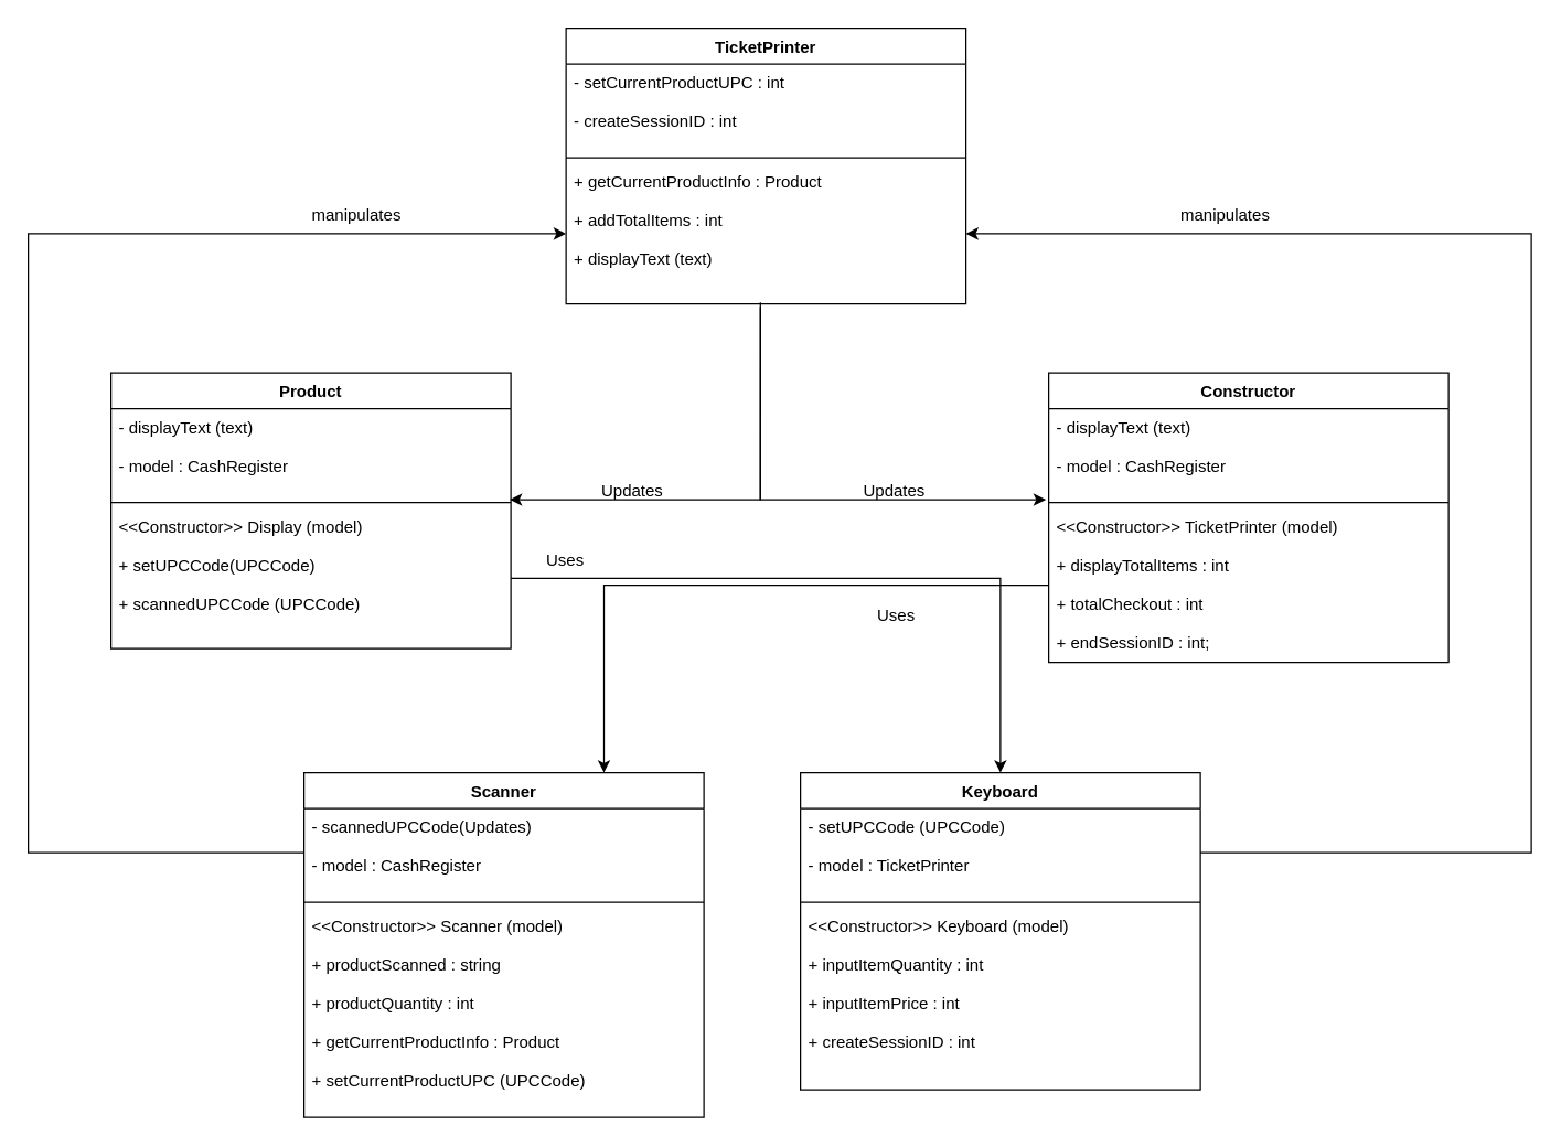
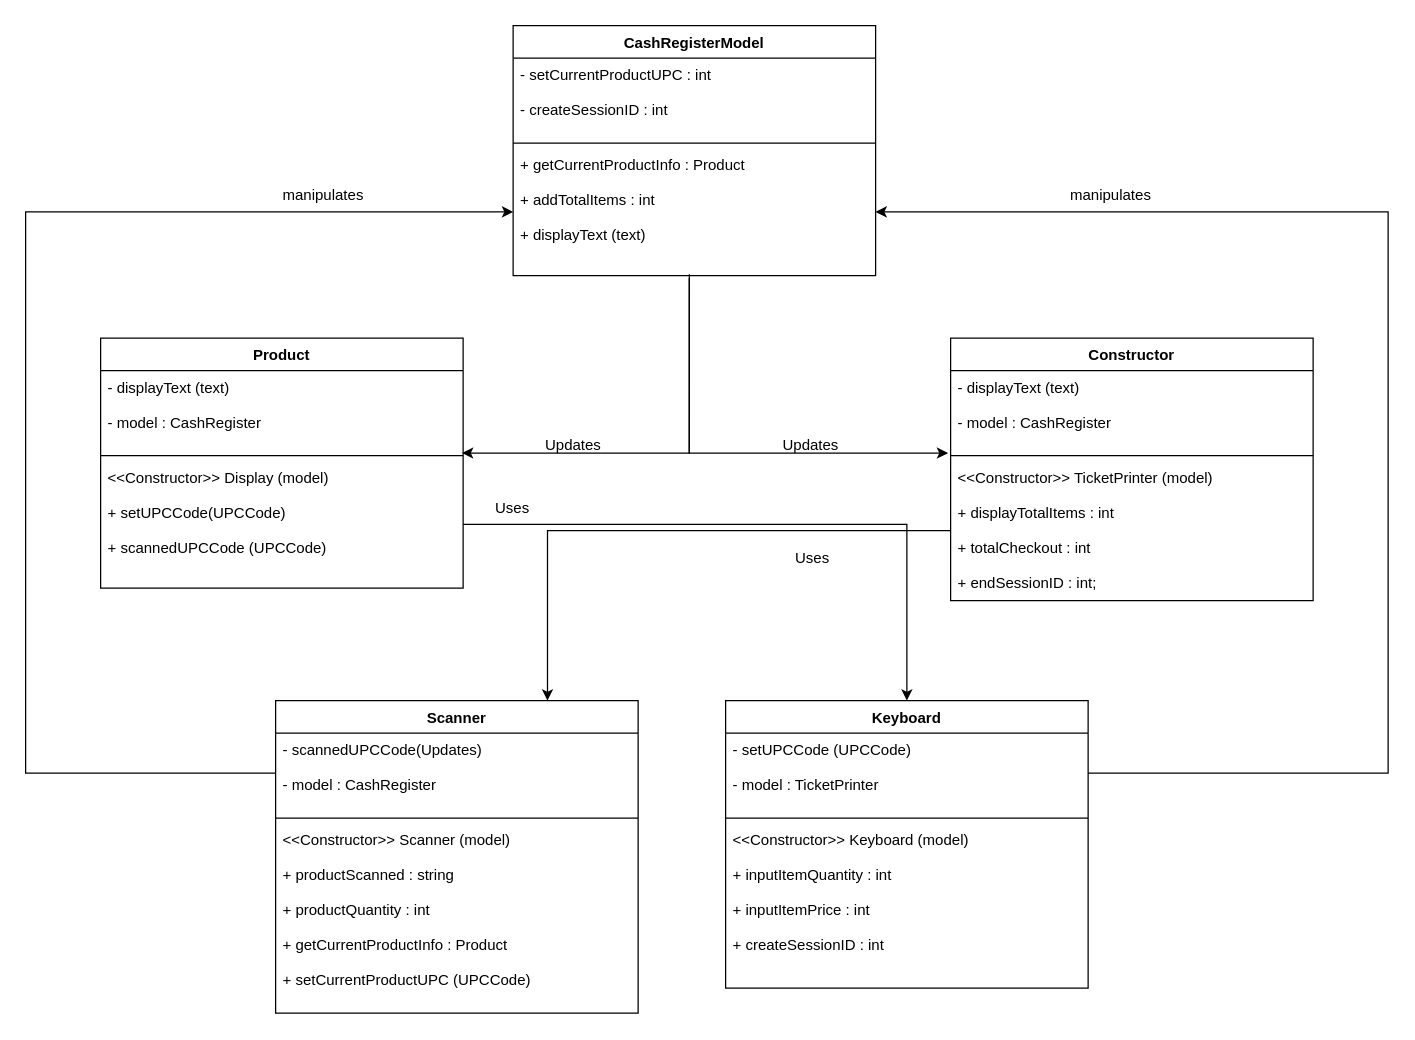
  <mxCell id="0" />
  <mxCell id="1" parent="0" />
- <mxCell id="2" value="TicketPrinter" style="swimlane;fontStyle=1;align=center;verticalAlign=top;childLayout=stackLayout;horizontal=1;startSize=26;horizontalStack=0;resizeParent=1;resizeParentMax=0;resizeLast=0;collapsible=1;marginBottom=0;" parent="1" vertex="1"><mxGeometry x="410" y="20" width="290" height="200" as="geometry" /></mxCell>
+ <mxCell id="2" value="CashRegisterModel" style="swimlane;fontStyle=1;align=center;verticalAlign=top;childLayout=stackLayout;horizontal=1;startSize=26;horizontalStack=0;resizeParent=1;resizeParentMax=0;resizeLast=0;collapsible=1;marginBottom=0;" parent="1" vertex="1"><mxGeometry x="410" y="20" width="290" height="200" as="geometry" /></mxCell>
  <mxCell id="3" value="- setCurrentProductUPC : int &#10;&#10;- createSessionID : int " style="text;strokeColor=none;fillColor=none;align=left;verticalAlign=top;spacingLeft=4;spacingRight=4;overflow=hidden;rotatable=0;points=[[0,0.5],[1,0.5]];portConstraint=eastwest;" parent="2" vertex="1"><mxGeometry y="26" width="290" height="64" as="geometry" /></mxCell>
  <mxCell id="4" value="" style="line;strokeWidth=1;fillColor=none;align=left;verticalAlign=middle;spacingTop=-1;spacingLeft=3;spacingRight=3;rotatable=0;labelPosition=right;points=[];portConstraint=eastwest;" parent="2" vertex="1"><mxGeometry y="90" width="290" height="8" as="geometry" /></mxCell>
  <mxCell id="5" value="+ getCurrentProductInfo : Product&#10;&#10;+ addTotalItems : int&#10;&#10;+ displayText (text)&#10;" style="text;strokeColor=none;fillColor=none;align=left;verticalAlign=top;spacingLeft=4;spacingRight=4;overflow=hidden;rotatable=0;points=[[0,0.5],[1,0.5]];portConstraint=eastwest;" parent="2" vertex="1"><mxGeometry y="98" width="290" height="102" as="geometry" /></mxCell>
  <mxCell id="6" value="Product" style="swimlane;fontStyle=1;align=center;verticalAlign=top;childLayout=stackLayout;horizontal=1;startSize=26;horizontalStack=0;resizeParent=1;resizeParentMax=0;resizeLast=0;collapsible=1;marginBottom=0;" parent="1" vertex="1"><mxGeometry x="80" y="270" width="290" height="200" as="geometry" /></mxCell>
  <mxCell id="7" value="- displayText (text)&#10;&#10;- model : CashRegister" style="text;strokeColor=none;fillColor=none;align=left;verticalAlign=top;spacingLeft=4;spacingRight=4;overflow=hidden;rotatable=0;points=[[0,0.5],[1,0.5]];portConstraint=eastwest;" parent="6" vertex="1"><mxGeometry y="26" width="290" height="64" as="geometry" /></mxCell>
  <mxCell id="8" value="" style="line;strokeWidth=1;fillColor=none;align=left;verticalAlign=middle;spacingTop=-1;spacingLeft=3;spacingRight=3;rotatable=0;labelPosition=right;points=[];portConstraint=eastwest;" parent="6" vertex="1"><mxGeometry y="90" width="290" height="8" as="geometry" /></mxCell>
  <mxCell id="9" value="&lt;&lt;Constructor&gt;&gt; Display (model)&#10;&#10;+ setUPCCode(UPCCode)&#10;&#10;+ scannedUPCCode (UPCCode)" style="text;strokeColor=none;fillColor=none;align=left;verticalAlign=top;spacingLeft=4;spacingRight=4;overflow=hidden;rotatable=0;points=[[0,0.5],[1,0.5]];portConstraint=eastwest;" parent="6" vertex="1"><mxGeometry y="98" width="290" height="102" as="geometry" /></mxCell>
  <mxCell id="10" value="Constructor" style="swimlane;fontStyle=1;align=center;verticalAlign=top;childLayout=stackLayout;horizontal=1;startSize=26;horizontalStack=0;resizeParent=1;resizeParentMax=0;resizeLast=0;collapsible=1;marginBottom=0;" parent="1" vertex="1"><mxGeometry x="760" y="270" width="290" height="210" as="geometry" /></mxCell>
  <mxCell id="11" value="- displayText (text)&#10;&#10;- model : CashRegister" style="text;strokeColor=none;fillColor=none;align=left;verticalAlign=top;spacingLeft=4;spacingRight=4;overflow=hidden;rotatable=0;points=[[0,0.5],[1,0.5]];portConstraint=eastwest;" parent="10" vertex="1"><mxGeometry y="26" width="290" height="64" as="geometry" /></mxCell>
  <mxCell id="12" value="" style="line;strokeWidth=1;fillColor=none;align=left;verticalAlign=middle;spacingTop=-1;spacingLeft=3;spacingRight=3;rotatable=0;labelPosition=right;points=[];portConstraint=eastwest;" parent="10" vertex="1"><mxGeometry y="90" width="290" height="8" as="geometry" /></mxCell>
  <mxCell id="13" value="&lt;&lt;Constructor&gt;&gt; TicketPrinter (model)&#10;&#10;+ displayTotalItems : int&#10;&#10;+ totalCheckout : int&#10;&#10;+ endSessionID : int;&#10;" style="text;strokeColor=none;fillColor=none;align=left;verticalAlign=top;spacingLeft=4;spacingRight=4;overflow=hidden;rotatable=0;points=[[0,0.5],[1,0.5]];portConstraint=eastwest;" parent="10" vertex="1"><mxGeometry y="98" width="290" height="112" as="geometry" /></mxCell>
  <mxCell id="14" value="Scanner" style="swimlane;fontStyle=1;align=center;verticalAlign=top;childLayout=stackLayout;horizontal=1;startSize=26;horizontalStack=0;resizeParent=1;resizeParentMax=0;resizeLast=0;collapsible=1;marginBottom=0;" parent="1" vertex="1"><mxGeometry x="220" y="560" width="290" height="250" as="geometry" /></mxCell>
  <mxCell id="15" value="- scannedUPCCode(Updates)&#10;&#10;- model : CashRegister" style="text;strokeColor=none;fillColor=none;align=left;verticalAlign=top;spacingLeft=4;spacingRight=4;overflow=hidden;rotatable=0;points=[[0,0.5],[1,0.5]];portConstraint=eastwest;" parent="14" vertex="1"><mxGeometry y="26" width="290" height="64" as="geometry" /></mxCell>
  <mxCell id="16" value="" style="line;strokeWidth=1;fillColor=none;align=left;verticalAlign=middle;spacingTop=-1;spacingLeft=3;spacingRight=3;rotatable=0;labelPosition=right;points=[];portConstraint=eastwest;" parent="14" vertex="1"><mxGeometry y="90" width="290" height="8" as="geometry" /></mxCell>
  <mxCell id="17" value="&lt;&lt;Constructor&gt;&gt; Scanner (model)&#10;&#10;+ productScanned : string&#10;&#10;+ productQuantity : int&#10;&#10;+ getCurrentProductInfo : Product&#10;&#10;+ setCurrentProductUPC (UPCCode)" style="text;strokeColor=none;fillColor=none;align=left;verticalAlign=top;spacingLeft=4;spacingRight=4;overflow=hidden;rotatable=0;points=[[0,0.5],[1,0.5]];portConstraint=eastwest;" parent="14" vertex="1"><mxGeometry y="98" width="290" height="152" as="geometry" /></mxCell>
  <mxCell id="18" value="Keyboard" style="swimlane;fontStyle=1;align=center;verticalAlign=top;childLayout=stackLayout;horizontal=1;startSize=26;horizontalStack=0;resizeParent=1;resizeParentMax=0;resizeLast=0;collapsible=1;marginBottom=0;" parent="1" vertex="1"><mxGeometry x="580" y="560" width="290" height="230" as="geometry" /></mxCell>
  <mxCell id="19" value="- setUPCCode (UPCCode)&#10;&#10;- model : TicketPrinter" style="text;strokeColor=none;fillColor=none;align=left;verticalAlign=top;spacingLeft=4;spacingRight=4;overflow=hidden;rotatable=0;points=[[0,0.5],[1,0.5]];portConstraint=eastwest;" parent="18" vertex="1"><mxGeometry y="26" width="290" height="64" as="geometry" /></mxCell>
  <mxCell id="20" value="" style="line;strokeWidth=1;fillColor=none;align=left;verticalAlign=middle;spacingTop=-1;spacingLeft=3;spacingRight=3;rotatable=0;labelPosition=right;points=[];portConstraint=eastwest;" parent="18" vertex="1"><mxGeometry y="90" width="290" height="8" as="geometry" /></mxCell>
  <mxCell id="21" value="&lt;&lt;Constructor&gt;&gt; Keyboard (model)&#10;&#10;+ inputItemQuantity : int&#10;&#10;+ inputItemPrice : int &#10;&#10;+ createSessionID : int &#10;" style="text;strokeColor=none;fillColor=none;align=left;verticalAlign=top;spacingLeft=4;spacingRight=4;overflow=hidden;rotatable=0;points=[[0,0.5],[1,0.5]];portConstraint=eastwest;" parent="18" vertex="1"><mxGeometry y="98" width="290" height="132" as="geometry" /></mxCell>
  <mxCell id="22" value="" style="endArrow=classic;html=1;rounded=0;edgeStyle=orthogonalEdgeStyle;exitX=0.486;exitY=0.99;exitDx=0;exitDy=0;exitPerimeter=0;entryX=-0.007;entryY=1.031;entryDx=0;entryDy=0;entryPerimeter=0;" edge="1" parent="1" source="5" target="11"><mxGeometry width="50" height="50" relative="1" as="geometry"><mxPoint x="620" y="340" as="sourcePoint" /><mxPoint x="670" y="290" as="targetPoint" /></mxGeometry></mxCell>
  <mxCell id="23" value="" style="endArrow=classic;html=1;rounded=0;edgeStyle=orthogonalEdgeStyle;exitX=0;exitY=0.5;exitDx=0;exitDy=0;entryX=0.75;entryY=0;entryDx=0;entryDy=0;" edge="1" parent="1" source="13" target="14"><mxGeometry width="50" height="50" relative="1" as="geometry"><mxPoint x="420" y="510" as="sourcePoint" /><mxPoint x="470" y="460" as="targetPoint" /></mxGeometry></mxCell>
  <mxCell id="24" value="" style="endArrow=classic;html=1;rounded=0;edgeStyle=orthogonalEdgeStyle;exitX=1;exitY=0.5;exitDx=0;exitDy=0;entryX=0.5;entryY=0;entryDx=0;entryDy=0;" edge="1" parent="1" source="9" target="18"><mxGeometry width="50" height="50" relative="1" as="geometry"><mxPoint x="510" y="420" as="sourcePoint" /><mxPoint x="560" y="370" as="targetPoint" /></mxGeometry></mxCell>
  <mxCell id="25" value="" style="endArrow=classic;html=1;rounded=0;edgeStyle=orthogonalEdgeStyle;exitX=0.486;exitY=1.02;exitDx=0;exitDy=0;exitPerimeter=0;entryX=0.997;entryY=1.031;entryDx=0;entryDy=0;entryPerimeter=0;" edge="1" parent="1" source="5" target="7"><mxGeometry width="50" height="50" relative="1" as="geometry"><mxPoint x="540" y="300" as="sourcePoint" /><mxPoint x="590" y="250" as="targetPoint" /><Array as="points"><mxPoint x="551" y="362" /></Array></mxGeometry></mxCell>
  <mxCell id="26" value="" style="endArrow=classic;html=1;rounded=0;edgeStyle=orthogonalEdgeStyle;exitX=0;exitY=0.5;exitDx=0;exitDy=0;entryX=0;entryY=0.5;entryDx=0;entryDy=0;" edge="1" parent="1" source="15" target="5"><mxGeometry width="50" height="50" relative="1" as="geometry"><mxPoint x="440" y="330" as="sourcePoint" /><mxPoint x="490" y="280" as="targetPoint" /><Array as="points"><mxPoint x="20" y="618" /><mxPoint x="20" y="169" /></Array></mxGeometry></mxCell>
  <mxCell id="27" value="" style="endArrow=classic;html=1;rounded=0;edgeStyle=orthogonalEdgeStyle;exitX=1;exitY=0.5;exitDx=0;exitDy=0;entryX=1;entryY=0.5;entryDx=0;entryDy=0;" edge="1" parent="1" source="19" target="5"><mxGeometry width="50" height="50" relative="1" as="geometry"><mxPoint x="440" y="330" as="sourcePoint" /><mxPoint x="490" y="280" as="targetPoint" /><Array as="points"><mxPoint x="1110" y="618" /><mxPoint x="1110" y="169" /></Array></mxGeometry></mxCell>
  <mxCell id="28" value="manipulates" style="text;strokeColor=none;fillColor=none;align=left;verticalAlign=middle;spacingLeft=4;spacingRight=4;overflow=hidden;points=[[0,0.5],[1,0.5]];portConstraint=eastwest;rotatable=0;" vertex="1" parent="1"><mxGeometry x="220" y="140" width="80" height="30" as="geometry" /></mxCell>
  <mxCell id="29" value="manipulates" style="text;strokeColor=none;fillColor=none;align=left;verticalAlign=middle;spacingLeft=4;spacingRight=4;overflow=hidden;points=[[0,0.5],[1,0.5]];portConstraint=eastwest;rotatable=0;" vertex="1" parent="1"><mxGeometry x="850" y="140" width="80" height="30" as="geometry" /></mxCell>
  <mxCell id="30" value="Updates" style="text;strokeColor=none;fillColor=none;align=left;verticalAlign=middle;spacingLeft=4;spacingRight=4;overflow=hidden;points=[[0,0.5],[1,0.5]];portConstraint=eastwest;rotatable=0;" vertex="1" parent="1"><mxGeometry x="620" y="340" width="80" height="30" as="geometry" /></mxCell>
  <mxCell id="31" value="Updates" style="text;strokeColor=none;fillColor=none;align=left;verticalAlign=middle;spacingLeft=4;spacingRight=4;overflow=hidden;points=[[0,0.5],[1,0.5]];portConstraint=eastwest;rotatable=0;" vertex="1" parent="1"><mxGeometry x="430" y="340" width="80" height="30" as="geometry" /></mxCell>
  <mxCell id="32" value="Uses" style="text;strokeColor=none;fillColor=none;align=left;verticalAlign=middle;spacingLeft=4;spacingRight=4;overflow=hidden;points=[[0,0.5],[1,0.5]];portConstraint=eastwest;rotatable=0;" vertex="1" parent="1"><mxGeometry x="390" y="390" width="80" height="30" as="geometry" /></mxCell>
  <mxCell id="33" value="Uses" style="text;strokeColor=none;fillColor=none;align=left;verticalAlign=middle;spacingLeft=4;spacingRight=4;overflow=hidden;points=[[0,0.5],[1,0.5]];portConstraint=eastwest;rotatable=0;" vertex="1" parent="1"><mxGeometry x="630" y="430" width="80" height="30" as="geometry" /></mxCell>
